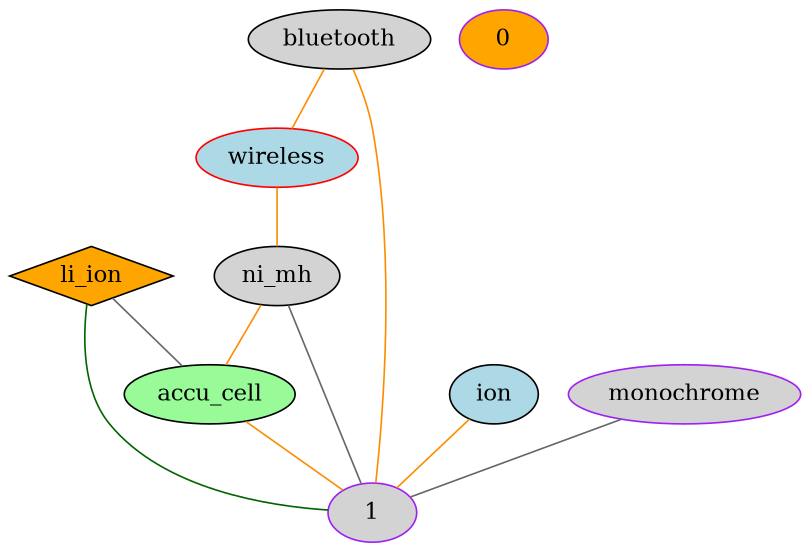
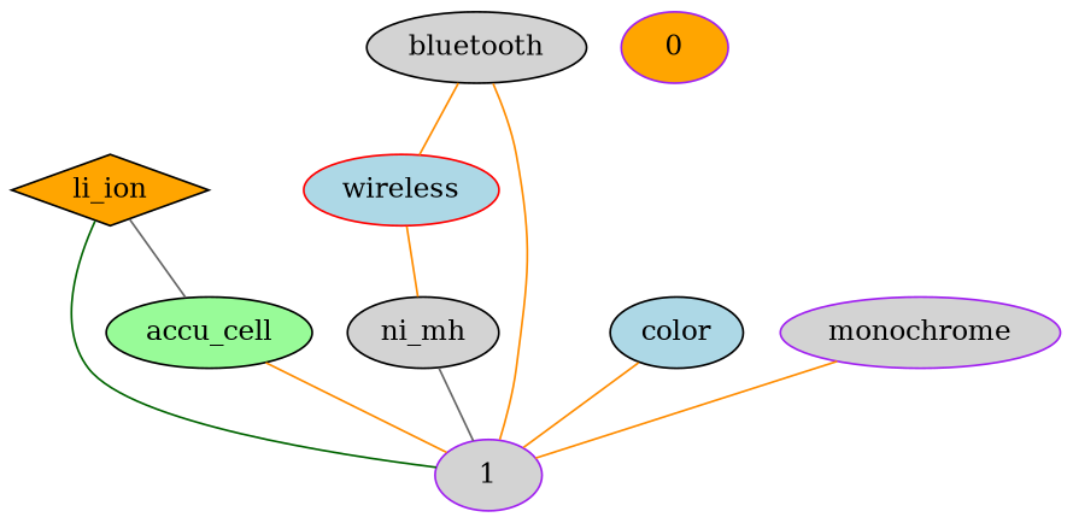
  graph {
    node [color=black fillcolor=lightgrey shape=ellipse style=filled]
    edge [color=darkorange]
    wireless [color=red fillcolor=lightblue]
    ni_mh
    1 [color=purple]
    li_ion [fillcolor=orange shape=diamond]
    accu_cell [fillcolor=palegreen]
    bluetooth
-   color [fillcolor=lightblue label=ion]
+   color [fillcolor=lightblue]
    0 [color=purple fillcolor=orange]
    monochrome [color=purple]
    wireless -- ni_mh
    ni_mh -- 1 [color=gray40]
-   ni_mh -- accu_cell
    li_ion -- 1 [color=darkgreen]
    li_ion -- accu_cell [color=gray40]
    accu_cell -- 1
    bluetooth -- wireless
    bluetooth -- 1
    color -- 1
-   monochrome -- 1 [color=gray40]
+   monochrome -- 1
  }
